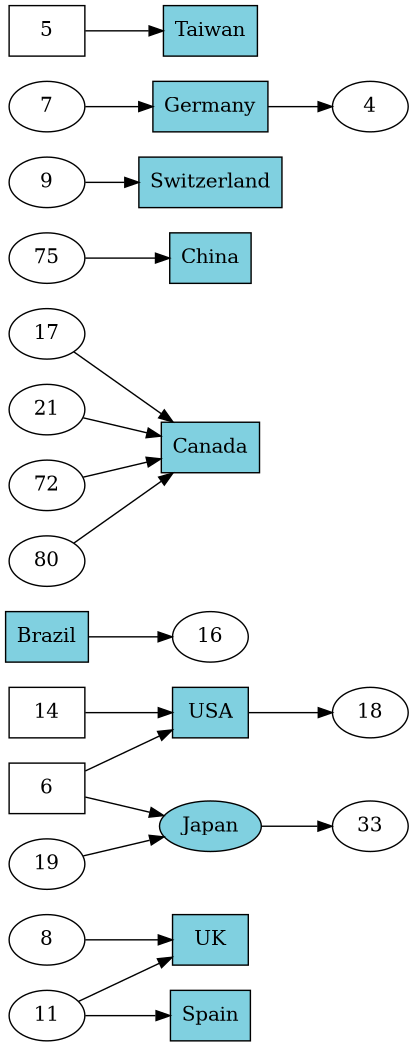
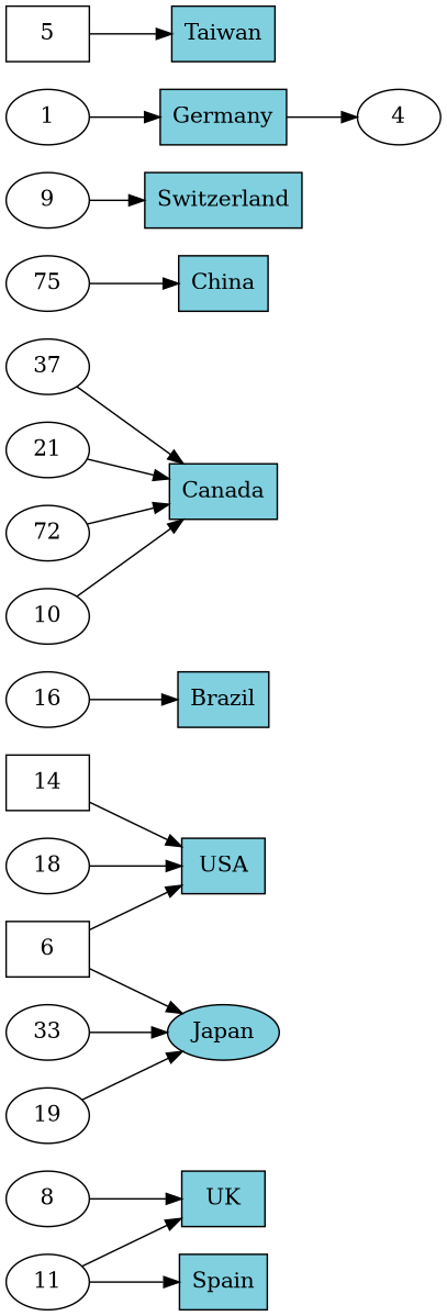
  digraph {
    rankdir=LR
    n1 [label=8]
    n2 [fillcolor="#80d0e0" label=UK shape=box style=filled]
    n3 [label=14 shape=box]
    n4 [fillcolor="#80d0e0" label=USA shape=box style=filled]
    n5 [label=16]
    n6 [fillcolor="#80d0e0" label=Brazil shape=box style=filled]
-   n7 [label=17]
+   n7 [label=37]
    n8 [fillcolor="#80d0e0" label=Canada shape=box style=filled]
    n9 [fillcolor="#80d0e0" label=China shape=box style=filled]
    n10 [label=21]
    n11 [label=9]
    n12 [fillcolor="#80d0e0" label=Switzerland shape=box style=filled]
    n13 [label=72]
    n14 [label=18]
    n15 [label=6 shape=box]
    n16 [fillcolor="#80d0e0" label=Japan shape=ellipse style=filled]
-   n17 [label=7]
+   n17 [label=1]
    n18 [fillcolor="#80d0e0" label=Germany shape=box style=filled]
    n19 [label=4]
    n20 [label=33]
    n21 [label=11]
    n22 [fillcolor="#80d0e0" label=Spain shape=box style=filled]
    n23 [label=19]
    n24 [label=5 shape=box]
    n25 [fillcolor="#80d0e0" label=Taiwan shape=box style=filled]
    n26 [label=75]
-   n27 [label=80]
+   n27 [label=10]
    n1 -> n2
    n3 -> n4
-   n6 -> n5
+   n5 -> n6
    n7 -> n8
    n10 -> n8
    n11 -> n12
    n13 -> n8
-   n4 -> n14
+   n14 -> n4
    n15 -> n4
    n15 -> n16
    n17 -> n18
    n18 -> n19
-   n16 -> n20
+   n20 -> n16
    n21 -> n2
    n21 -> n22
    n23 -> n16
    n24 -> n25
    n26 -> n9
    n27 -> n8
  }
